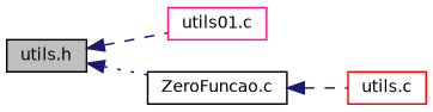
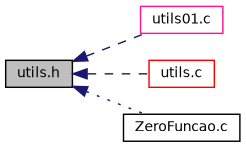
  digraph {
    rankdir=LR
    node [color=black fillcolor=white fontname=Helvetica fontsize=10 shape=record style=filled]
    edge [color=midnightblue dir=back fontname=Helvetica fontsize=10 labelfontname=Helvetica labelfontsize=10 style=dashed]
    n1 [fillcolor=grey75 fontcolor=black height=0.2 label="utils.h" width=0.4]
    n2 [color=deeppink height=0.2 label="utils01.c" width=0.4]
    n3 [color=red height=0.2 label="utils.c" width=0.4]
    n4 [height=0.2 label="ZeroFuncao.c" width=0.4]
    n1 -> n2
-   n4 -> n3
+   n1 -> n3
    n1 -> n4 [style=dotted]
  }
